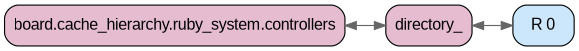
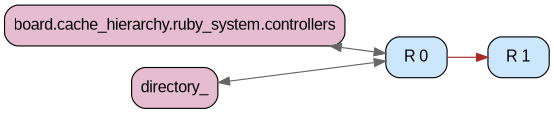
  graph {
    rankdir=LR
    node [color="#000000" fillcolor="#cce6fc" fontcolor="#000000" fontname=Arial fontsize=14 shape=Mrecord style="rounded, filled"]
    edge [color=gray40 dir=both style=solid weight=1.0]
    n1 [label="R 0"]
+   n2 [label="R 1"]
    "board.cache_hierarchy.ruby_system.controllers" [fillcolor="#e5bcd0"]
    n4 [fillcolor="#e5bcd0" label=directory_]
-   "board.cache_hierarchy.ruby_system.controllers" -- n4
+   n1 -- n2 [color=brown dir=forward weight=0.5]
+   "board.cache_hierarchy.ruby_system.controllers" -- n1
    n4 -- n1
  }
